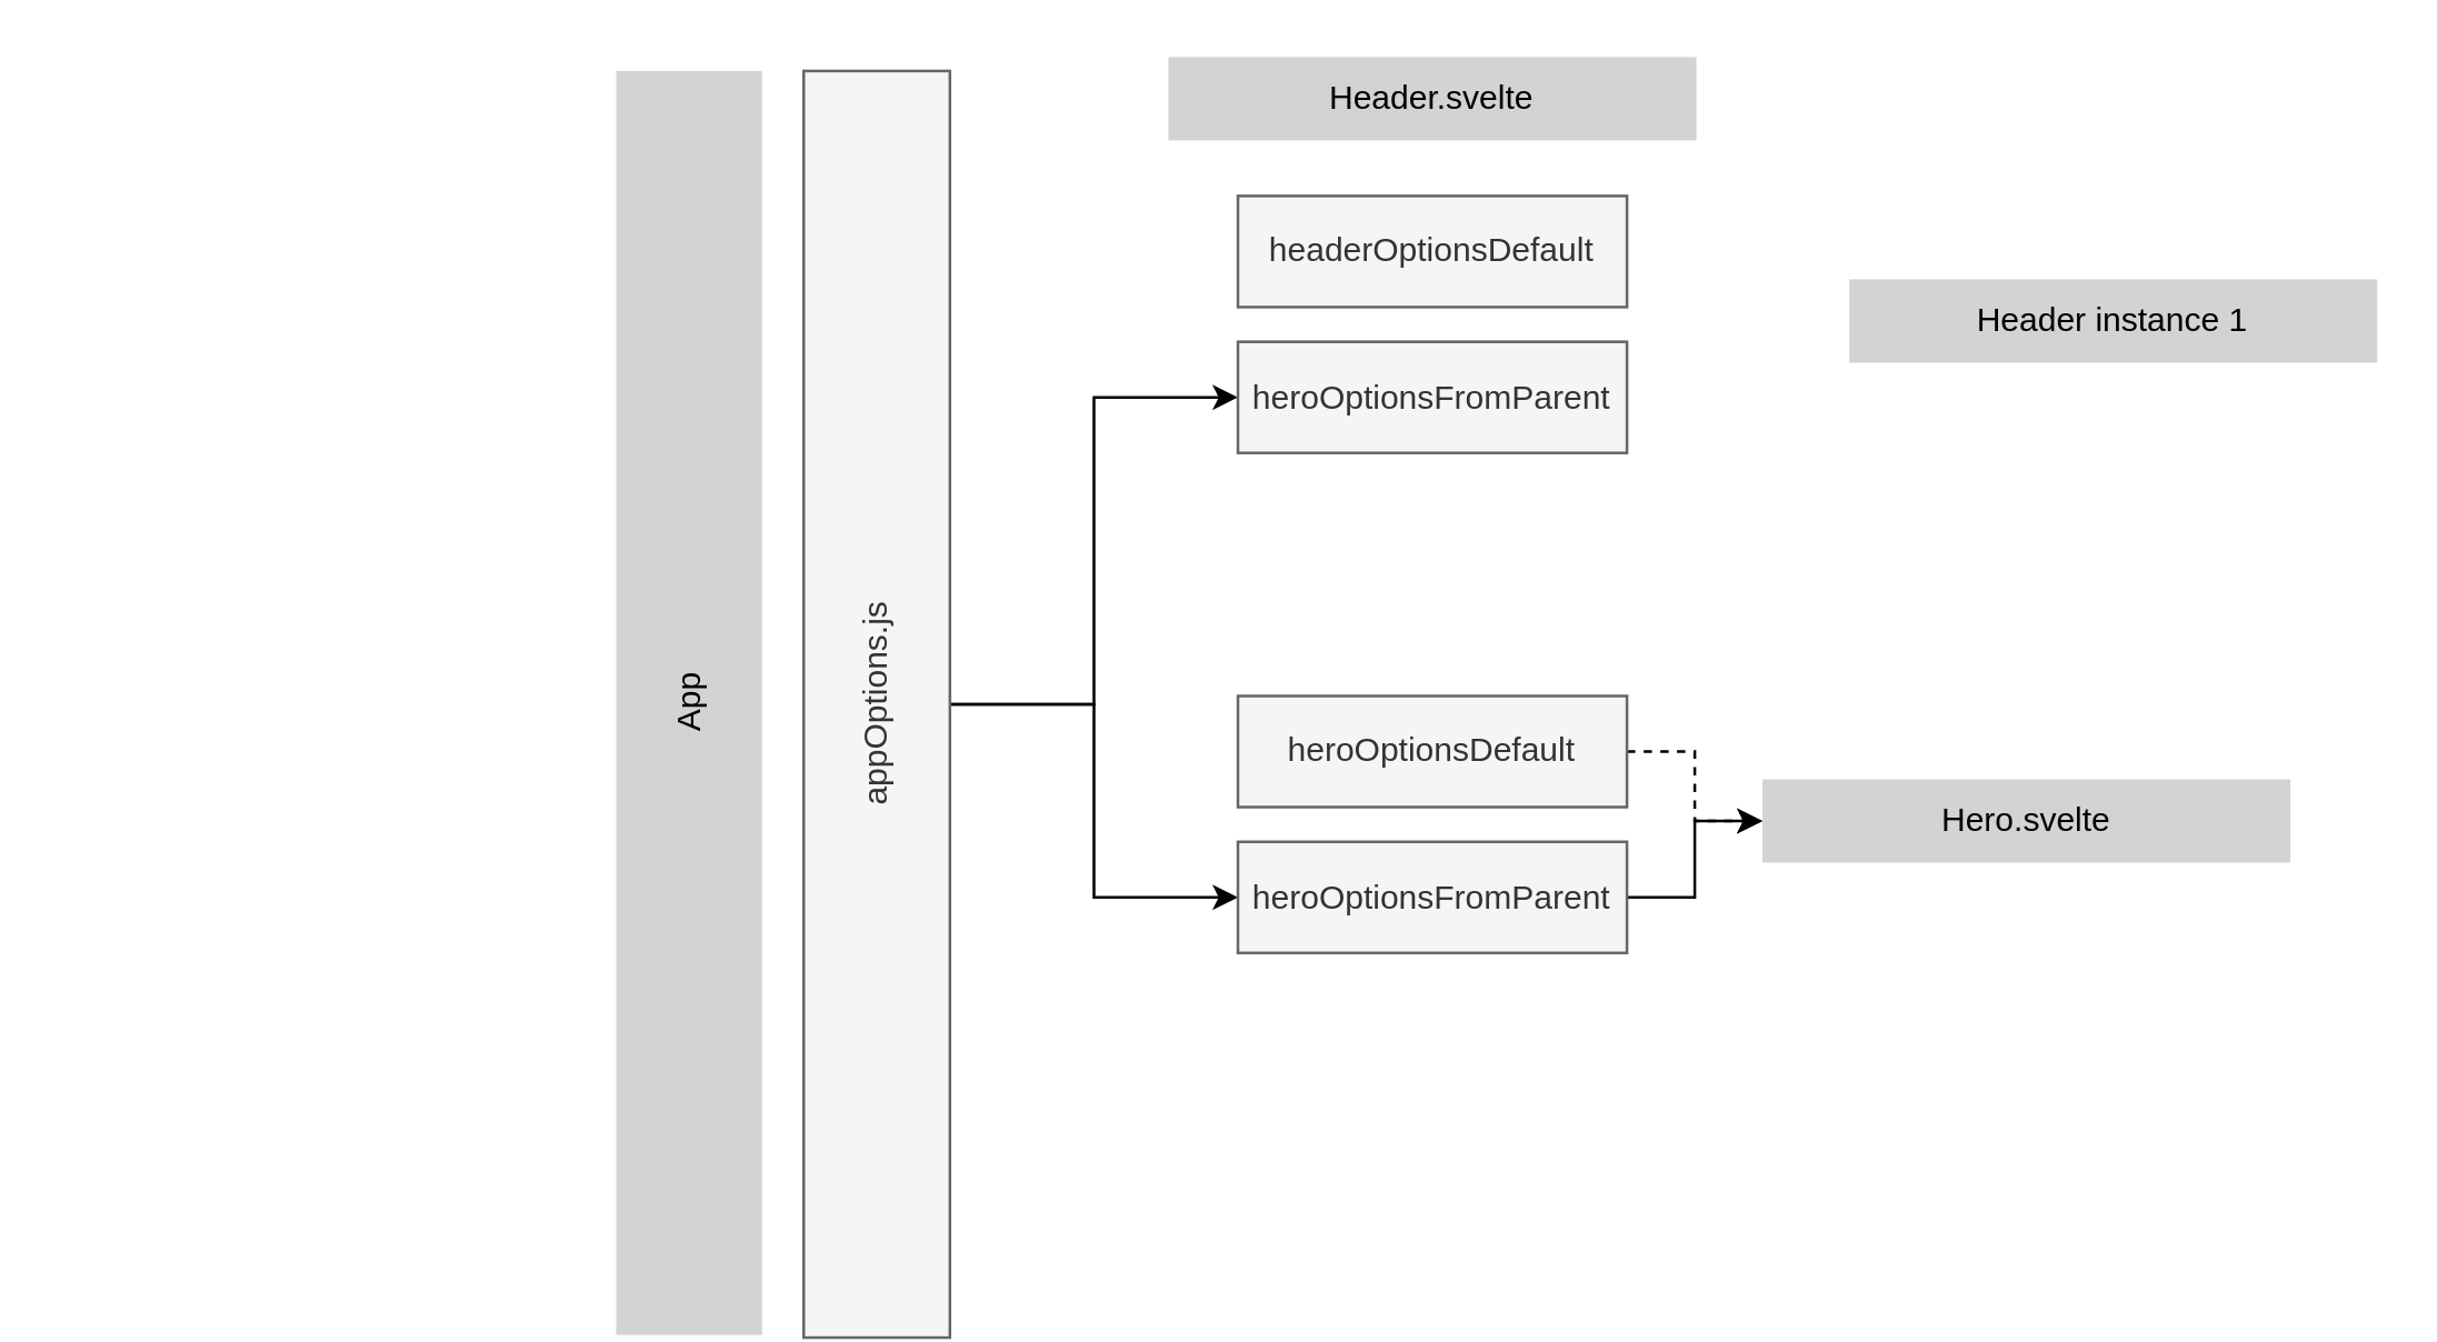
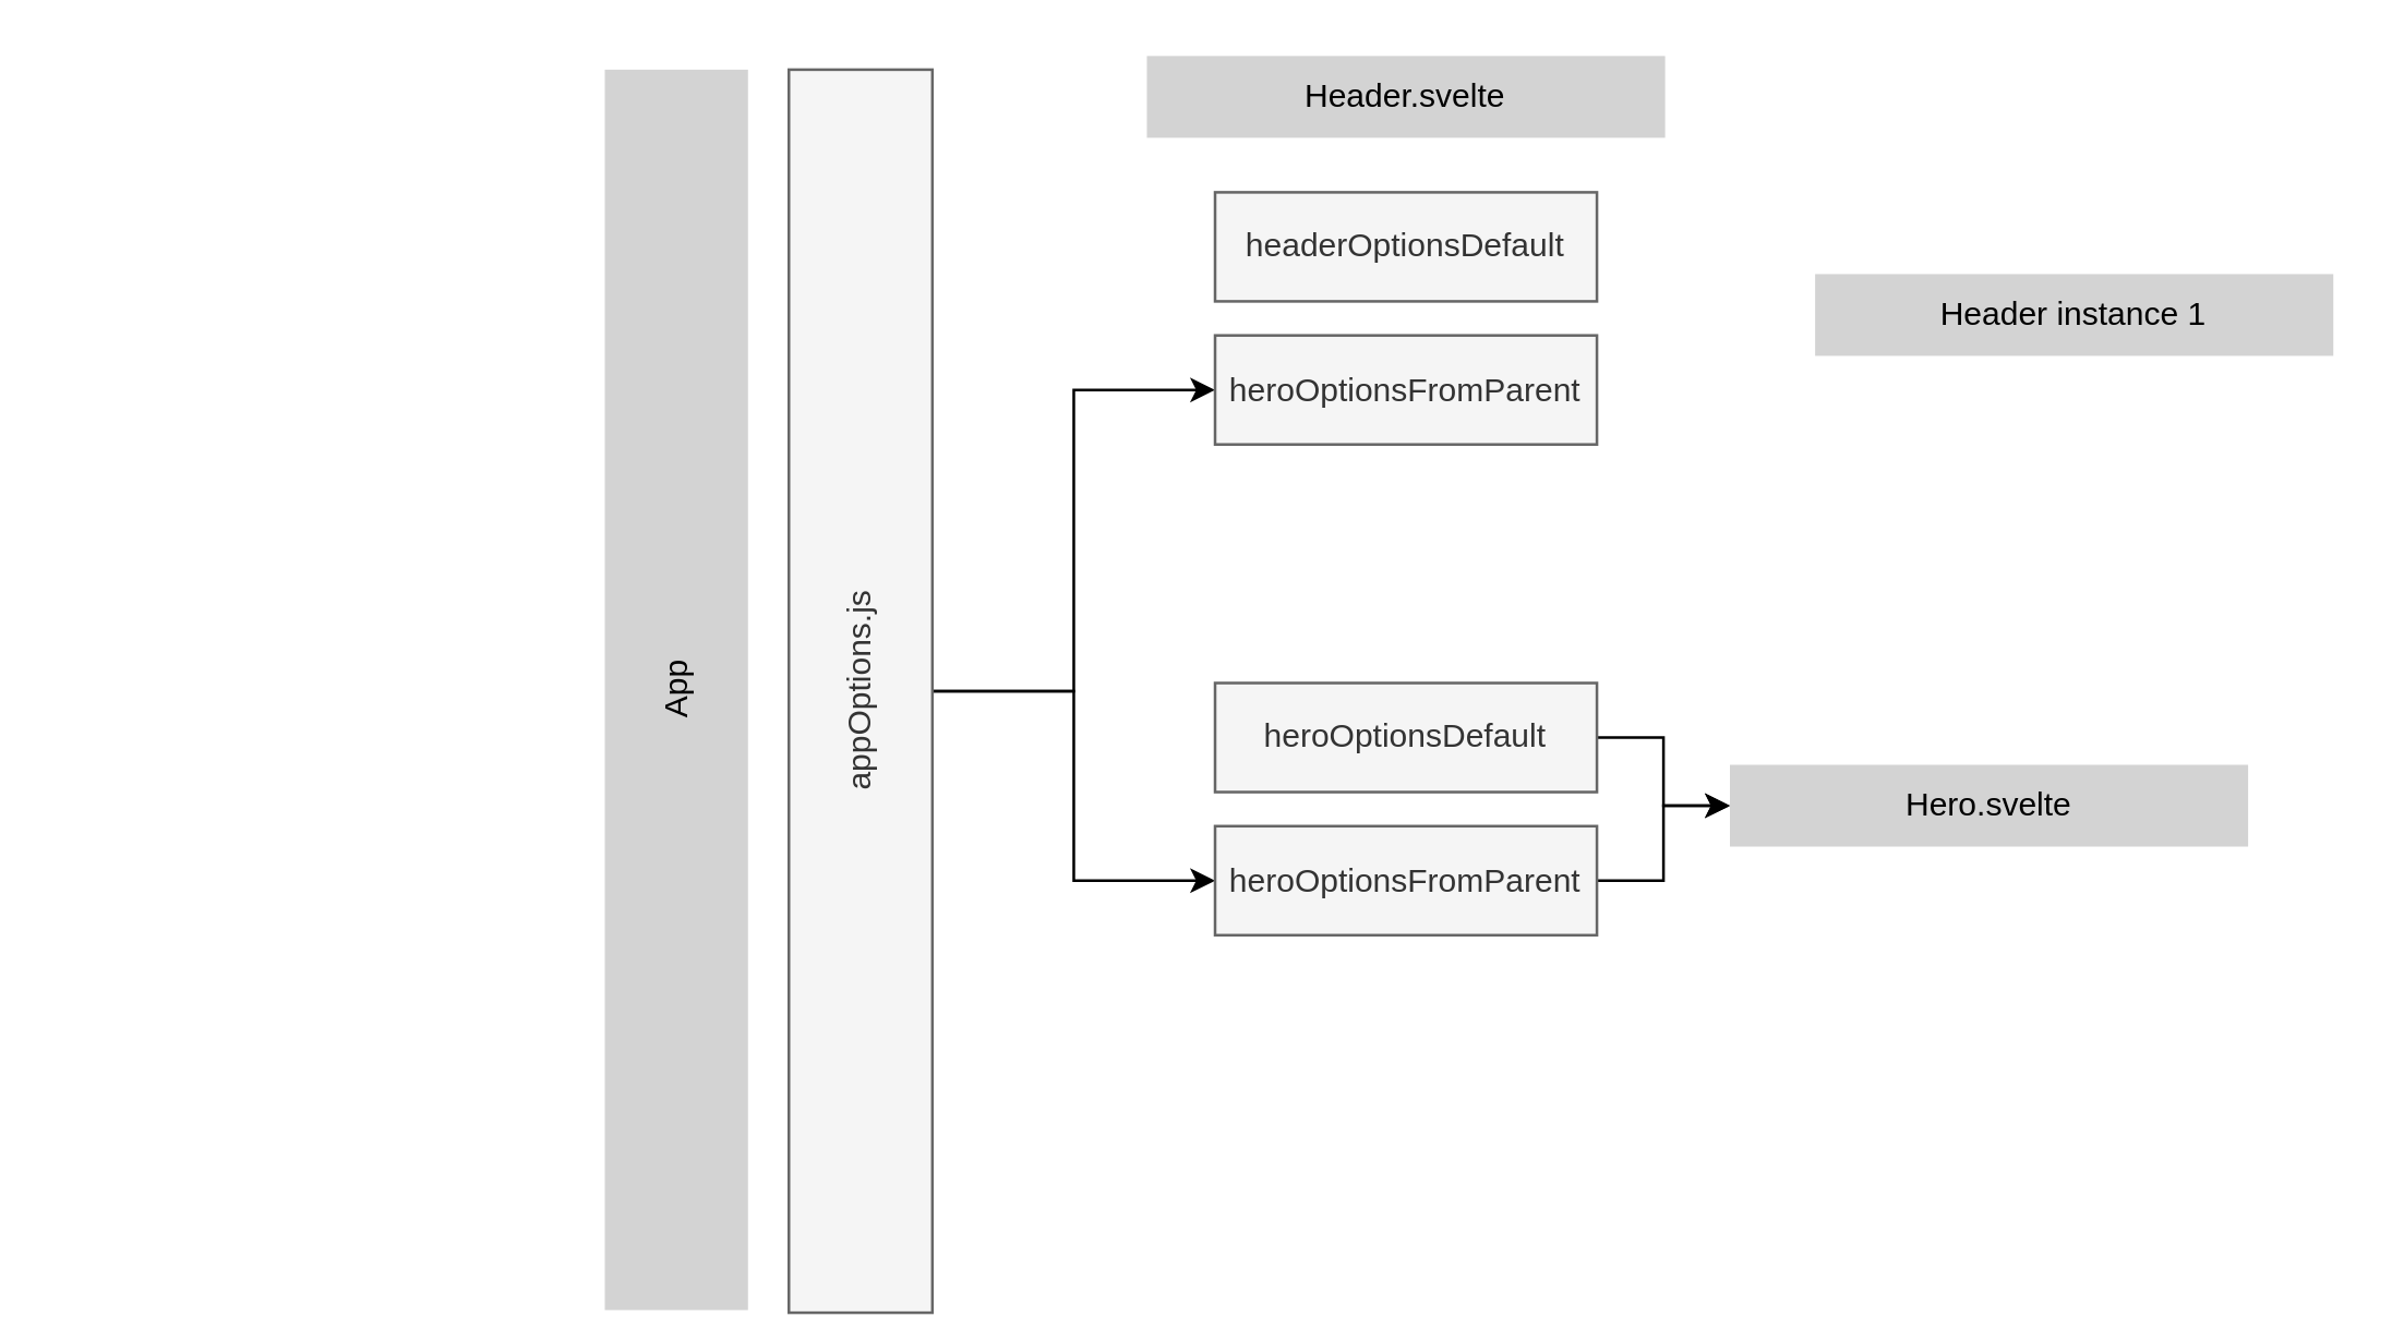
  <mxCell id="0" />
  <mxCell id="1" parent="0" />
  <mxCell id="2" value="App" style="text;html=1;strokeColor=none;fillColor=lightGray;align=center;verticalAlign=middle;whiteSpace=wrap;rounded=0;rotation=-90;" parent="1" vertex="1"><mxGeometry x="20" y="226.25" width="455" height="52.5" as="geometry" /></mxCell>
  <mxCell id="3" style="edgeStyle=orthogonalEdgeStyle;rounded=0;orthogonalLoop=1;jettySize=auto;html=1;entryX=0;entryY=0.5;entryDx=0;entryDy=0;" edge="1" parent="1" source="5" target="8"><mxGeometry relative="1" as="geometry" /></mxCell>
  <mxCell id="4" style="edgeStyle=orthogonalEdgeStyle;rounded=0;orthogonalLoop=1;jettySize=auto;html=1;entryX=0;entryY=0.5;entryDx=0;entryDy=0;" edge="1" parent="1" source="5" target="12"><mxGeometry relative="1" as="geometry" /></mxCell>
  <mxCell id="5" value="appOptions.js" style="text;html=1;align=center;verticalAlign=middle;whiteSpace=wrap;rounded=0;rotation=-90;fillColor=#f5f5f5;fontColor=#333333;strokeColor=#666666;" parent="1" vertex="1"><mxGeometry x="87.07" y="226.68" width="455.96" height="52.61" as="geometry" /></mxCell>
  <mxCell id="6" value="Header.svelte" style="text;html=1;strokeColor=none;fillColor=lightGray;align=center;verticalAlign=middle;whiteSpace=wrap;rounded=0;rotation=0;" parent="1" vertex="1"><mxGeometry x="420" y="20" width="190" height="30" as="geometry" /></mxCell>
  <mxCell id="7" value="headerOptionsDefault" style="text;html=1;align=center;verticalAlign=middle;whiteSpace=wrap;rounded=0;rotation=0;fillColor=#f5f5f5;fontColor=#333333;strokeColor=#666666;" parent="1" vertex="1"><mxGeometry x="445" y="70" width="140" height="40" as="geometry" /></mxCell>
  <mxCell id="8" value="heroOptionsFromParent" style="text;html=1;align=center;verticalAlign=middle;whiteSpace=wrap;rounded=0;rotation=0;fillColor=#f5f5f5;fontColor=#333333;strokeColor=#666666;" parent="1" vertex="1"><mxGeometry x="445" y="122.5" width="140" height="40" as="geometry" /></mxCell>
- <mxCell id="9" style="edgeStyle=orthogonalEdgeStyle;rounded=0;orthogonalLoop=1;jettySize=auto;html=1;dashed=1;" parent="1" source="10" target="13" edge="1"><mxGeometry relative="1" as="geometry" /></mxCell>
+ <mxCell id="9" style="edgeStyle=orthogonalEdgeStyle;rounded=0;orthogonalLoop=1;jettySize=auto;html=1;" parent="1" source="10" target="13" edge="1"><mxGeometry relative="1" as="geometry" /></mxCell>
  <mxCell id="10" value="heroOptionsDefault" style="text;html=1;align=center;verticalAlign=middle;whiteSpace=wrap;rounded=0;rotation=0;fillColor=#f5f5f5;fontColor=#333333;strokeColor=#666666;" parent="1" vertex="1"><mxGeometry x="445" y="250" width="140" height="40" as="geometry" /></mxCell>
  <mxCell id="11" style="edgeStyle=orthogonalEdgeStyle;rounded=0;orthogonalLoop=1;jettySize=auto;html=1;entryX=0;entryY=0.5;entryDx=0;entryDy=0;" parent="1" source="12" target="13" edge="1"><mxGeometry relative="1" as="geometry" /></mxCell>
  <mxCell id="12" value="heroOptionsFromParent" style="text;html=1;align=center;verticalAlign=middle;whiteSpace=wrap;rounded=0;rotation=0;fillColor=#f5f5f5;fontColor=#333333;strokeColor=#666666;" parent="1" vertex="1"><mxGeometry x="445" y="302.5" width="140" height="40" as="geometry" /></mxCell>
  <mxCell id="13" value="Hero.svelte" style="text;html=1;strokeColor=none;fillColor=lightGray;align=center;verticalAlign=middle;whiteSpace=wrap;rounded=0;rotation=0;" parent="1" vertex="1"><mxGeometry x="633.75" y="280" width="190" height="30" as="geometry" /></mxCell>
  <mxCell id="14" value="Header instance 1" style="text;html=1;strokeColor=none;fillColor=lightGray;align=center;verticalAlign=middle;whiteSpace=wrap;rounded=0;rotation=0;" vertex="1" parent="1"><mxGeometry x="665" y="100" width="190" height="30" as="geometry" /></mxCell>
